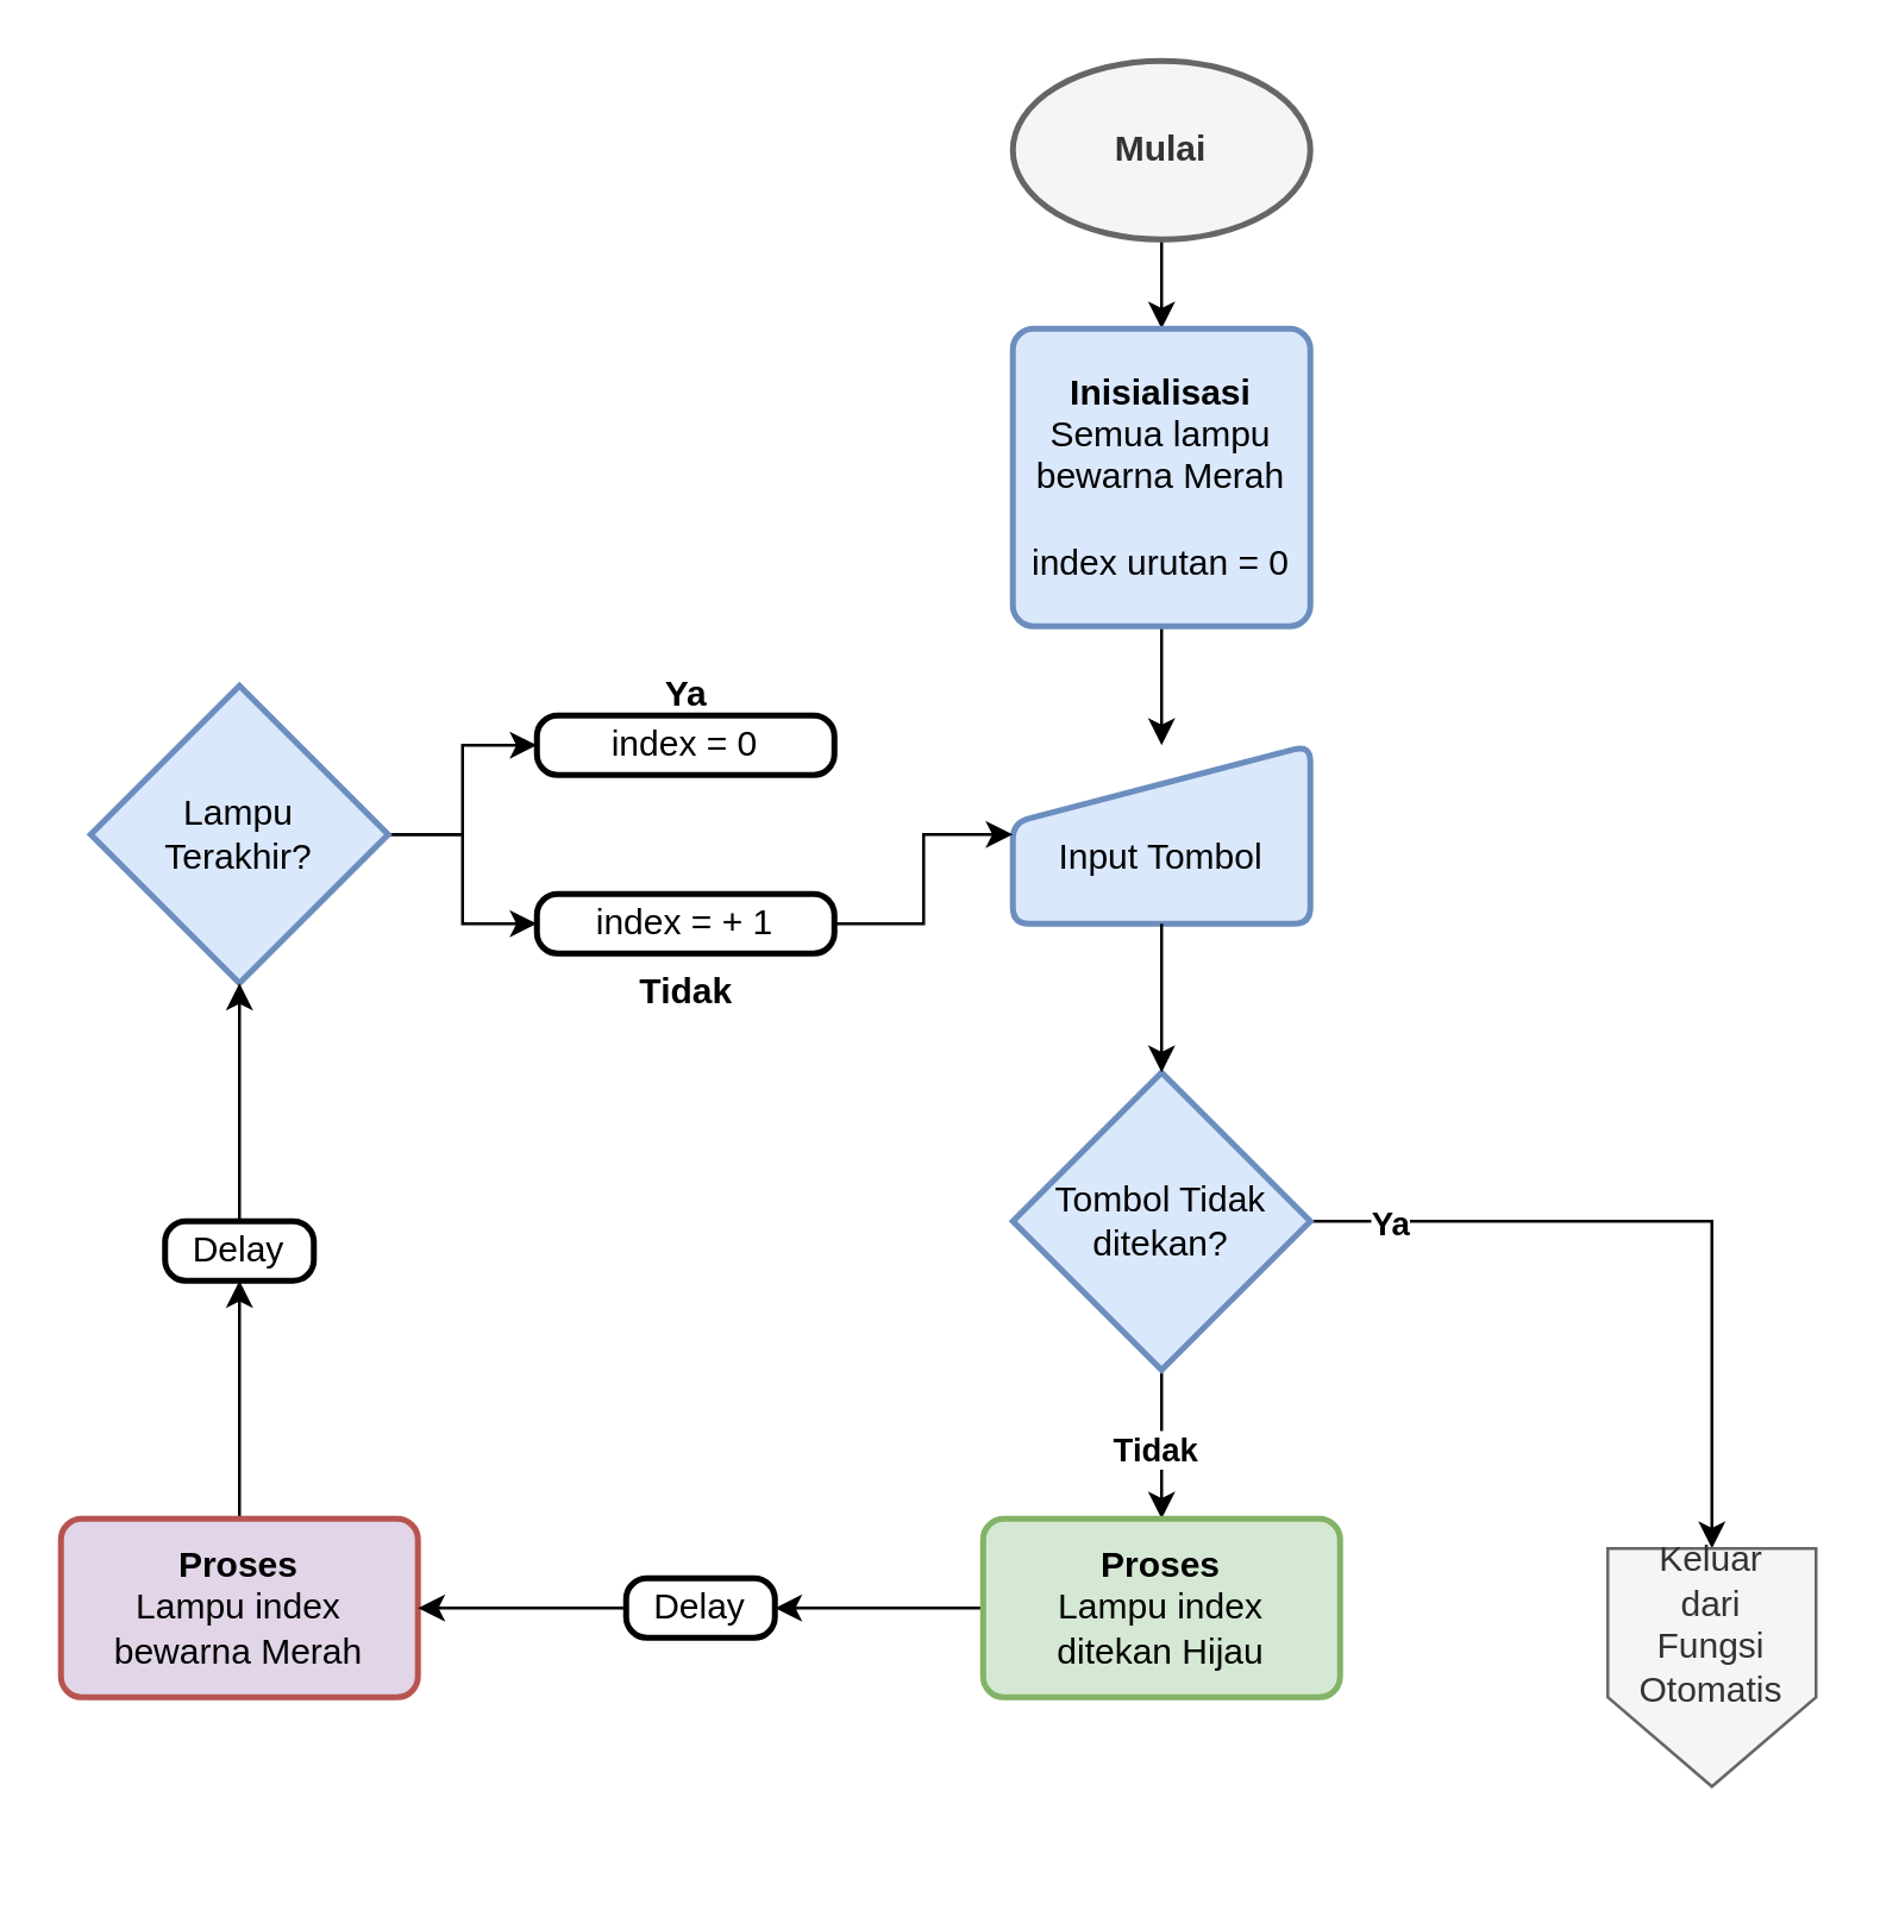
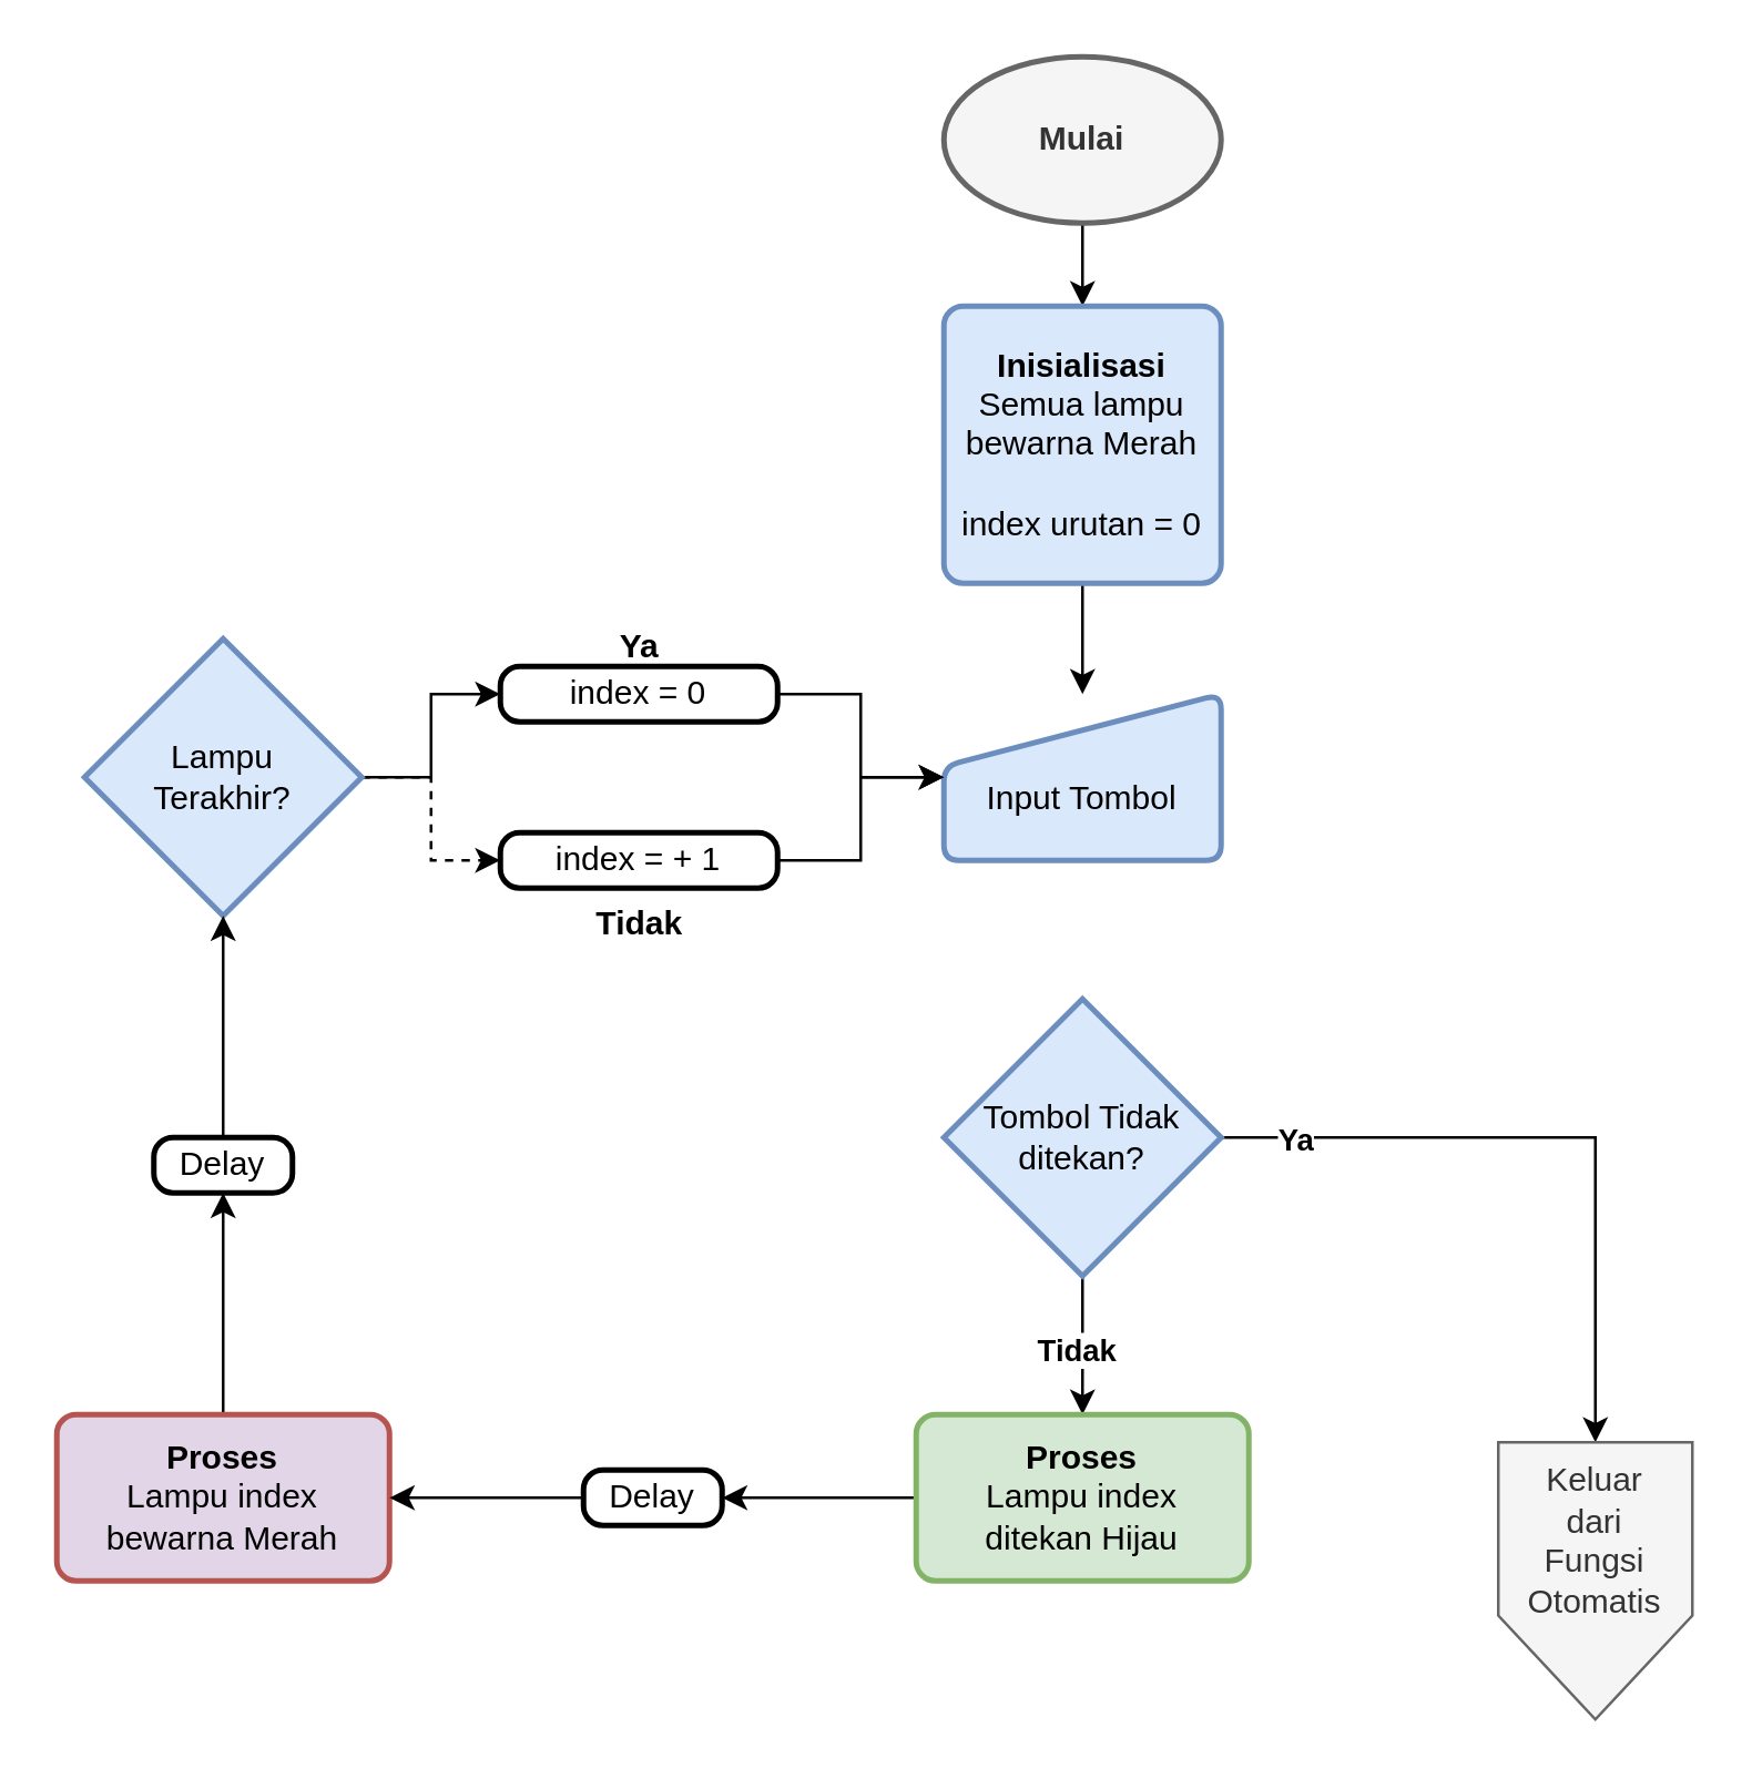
  <mxCell id="0" />
  <mxCell id="1" parent="0" />
  <mxCell id="2" value="" style="edgeStyle=orthogonalEdgeStyle;rounded=0;orthogonalLoop=1;jettySize=auto;html=1;" edge="1" parent="1" source="3" target="5"><mxGeometry relative="1" as="geometry" /></mxCell>
  <mxCell id="3" value="&lt;b&gt;Mulai&lt;/b&gt;" style="strokeWidth=2;html=1;shape=mxgraph.flowchart.start_1;whiteSpace=wrap;fillColor=#f5f5f5;fontColor=#333333;strokeColor=#666666;" vertex="1" parent="1"><mxGeometry x="340" y="20" width="100" height="60" as="geometry" /></mxCell>
  <mxCell id="4" style="edgeStyle=orthogonalEdgeStyle;rounded=0;orthogonalLoop=1;jettySize=auto;html=1;exitX=0.5;exitY=1;exitDx=0;exitDy=0;entryX=0.5;entryY=0;entryDx=0;entryDy=0;" edge="1" parent="1" source="5" target="17"><mxGeometry relative="1" as="geometry" /></mxCell>
  <mxCell id="5" value="&lt;b&gt;Inisialisasi&lt;/b&gt;&lt;br&gt;Semua lampu bewarna Merah&lt;br&gt;&lt;br&gt;index urutan = 0" style="rounded=1;whiteSpace=wrap;html=1;absoluteArcSize=1;arcSize=14;strokeWidth=2;fillColor=#dae8fc;strokeColor=#6c8ebf;" vertex="1" parent="1"><mxGeometry x="340" y="110" width="100" height="100" as="geometry" /></mxCell>
  <mxCell id="6" value="Delay" style="rounded=1;whiteSpace=wrap;html=1;absoluteArcSize=1;arcSize=14;strokeWidth=2;" vertex="1" parent="1"><mxGeometry x="55" y="410" width="50" height="20" as="geometry" /></mxCell>
  <mxCell id="7" style="edgeStyle=orthogonalEdgeStyle;rounded=0;orthogonalLoop=1;jettySize=auto;html=1;exitX=0.5;exitY=0;exitDx=0;exitDy=0;entryX=0.5;entryY=1;entryDx=0;entryDy=0;" edge="1" parent="1" source="8" target="6"><mxGeometry relative="1" as="geometry" /></mxCell>
  <mxCell id="8" value="&lt;b&gt;Proses&lt;/b&gt;&lt;br&gt;Lampu index&lt;br&gt; bewarna Merah" style="rounded=1;whiteSpace=wrap;html=1;absoluteArcSize=1;arcSize=14;strokeWidth=2;fillColor=#e1d5e7;strokeColor=#b85450;" vertex="1" parent="1"><mxGeometry x="20" y="510" width="120" height="60" as="geometry" /></mxCell>
  <mxCell id="9" style="edgeStyle=orthogonalEdgeStyle;rounded=0;orthogonalLoop=1;jettySize=auto;html=1;exitX=0.5;exitY=1;exitDx=0;exitDy=0;exitPerimeter=0;entryX=0.5;entryY=0;entryDx=0;entryDy=0;" edge="1" parent="1" source="13" target="16"><mxGeometry relative="1" as="geometry" /></mxCell>
  <mxCell id="10" value="&lt;b&gt;Tidak&lt;/b&gt;" style="edgeLabel;html=1;align=center;verticalAlign=middle;resizable=0;points=[];" vertex="1" connectable="0" parent="9"><mxGeometry x="0.04" y="-3" relative="1" as="geometry"><mxPoint as="offset" /></mxGeometry></mxCell>
  <mxCell id="11" style="edgeStyle=orthogonalEdgeStyle;rounded=0;orthogonalLoop=1;jettySize=auto;html=1;exitX=1;exitY=0.5;exitDx=0;exitDy=0;exitPerimeter=0;entryX=0.5;entryY=0;entryDx=0;entryDy=0;" edge="1" parent="1" source="13" target="14"><mxGeometry relative="1" as="geometry" /></mxCell>
  <mxCell id="12" value="&lt;b&gt;Ya&lt;/b&gt;" style="edgeLabel;html=1;align=center;verticalAlign=middle;resizable=0;points=[];" vertex="1" connectable="0" parent="11"><mxGeometry x="-0.791" relative="1" as="geometry"><mxPoint as="offset" /></mxGeometry></mxCell>
  <mxCell id="13" value="Tombol Tidak ditekan?" style="strokeWidth=2;html=1;shape=mxgraph.flowchart.decision;whiteSpace=wrap;fillColor=#dae8fc;strokeColor=#6c8ebf;" vertex="1" parent="1"><mxGeometry x="340" y="360" width="100" height="100" as="geometry" /></mxCell>
- <mxCell id="14" value="Keluar&lt;br&gt;dari&lt;br&gt;Fungsi Otomatis&lt;br&gt;&lt;div&gt;&lt;br&gt;&lt;/div&gt;&lt;div&gt;&lt;br&gt;&lt;/div&gt;" style="shape=offPageConnector;whiteSpace=wrap;html=1;fillColor=#f5f5f5;strokeColor=#666666;fontColor=#333333;" vertex="1" parent="1"><mxGeometry x="540" y="520" width="70" height="80" as="geometry" /></mxCell>
+ <mxCell id="14" value="Keluar&lt;br&gt;dari&lt;br&gt;Fungsi Otomatis&lt;br&gt;&lt;div&gt;&lt;br&gt;&lt;/div&gt;&lt;div&gt;&lt;br&gt;&lt;/div&gt;" style="shape=offPageConnector;whiteSpace=wrap;html=1;fillColor=#f5f5f5;strokeColor=#666666;fontColor=#333333;" vertex="1" parent="1"><mxGeometry x="540" y="520" width="70" height="100" as="geometry" /></mxCell>
  <mxCell id="15" style="edgeStyle=orthogonalEdgeStyle;rounded=0;orthogonalLoop=1;jettySize=auto;html=1;exitX=0;exitY=0.5;exitDx=0;exitDy=0;entryX=1;entryY=0.5;entryDx=0;entryDy=0;" edge="1" parent="1" source="16" target="19"><mxGeometry relative="1" as="geometry" /></mxCell>
  <mxCell id="16" value="&lt;b&gt;Proses&lt;/b&gt;&lt;br&gt;Lampu index&lt;br&gt; ditekan Hijau" style="rounded=1;whiteSpace=wrap;html=1;absoluteArcSize=1;arcSize=14;strokeWidth=2;fillColor=#d5e8d4;strokeColor=#82b366;" vertex="1" parent="1"><mxGeometry x="330" y="510" width="120" height="60" as="geometry" /></mxCell>
  <mxCell id="17" value="&lt;br&gt;Input Tombol" style="html=1;strokeWidth=2;shape=manualInput;whiteSpace=wrap;rounded=1;size=26;arcSize=11;fillColor=#dae8fc;strokeColor=#6c8ebf;" vertex="1" parent="1"><mxGeometry x="340" y="250" width="100" height="60" as="geometry" /></mxCell>
  <mxCell id="18" style="edgeStyle=orthogonalEdgeStyle;rounded=0;orthogonalLoop=1;jettySize=auto;html=1;exitX=0;exitY=0.5;exitDx=0;exitDy=0;entryX=1;entryY=0.5;entryDx=0;entryDy=0;" edge="1" parent="1" source="19" target="8"><mxGeometry relative="1" as="geometry" /></mxCell>
  <mxCell id="19" value="Delay" style="rounded=1;whiteSpace=wrap;html=1;absoluteArcSize=1;arcSize=14;strokeWidth=2;" vertex="1" parent="1"><mxGeometry x="210" y="530" width="50" height="20" as="geometry" /></mxCell>
- <mxCell id="20" style="edgeStyle=orthogonalEdgeStyle;rounded=0;orthogonalLoop=1;jettySize=auto;html=1;exitX=1;exitY=0.5;exitDx=0;exitDy=0;exitPerimeter=0;entryX=0;entryY=0.5;entryDx=0;entryDy=0;" edge="1" parent="1" source="22" target="26"><mxGeometry relative="1" as="geometry" /></mxCell>
+ <mxCell id="20" style="edgeStyle=orthogonalEdgeStyle;rounded=0;orthogonalLoop=1;jettySize=auto;html=1;exitX=1;exitY=0.5;exitDx=0;exitDy=0;exitPerimeter=0;entryX=0;entryY=0.5;entryDx=0;entryDy=0;dashed=1;" edge="1" parent="1" source="22" target="26"><mxGeometry relative="1" as="geometry" /></mxCell>
  <mxCell id="21" style="edgeStyle=orthogonalEdgeStyle;rounded=0;orthogonalLoop=1;jettySize=auto;html=1;exitX=1;exitY=0.5;exitDx=0;exitDy=0;exitPerimeter=0;entryX=0;entryY=0.5;entryDx=0;entryDy=0;" edge="1" parent="1" source="22" target="24"><mxGeometry relative="1" as="geometry" /></mxCell>
  <mxCell id="22" value="Lampu&lt;br&gt;Terakhir?" style="strokeWidth=2;html=1;shape=mxgraph.flowchart.decision;whiteSpace=wrap;fillColor=#dae8fc;strokeColor=#6c8ebf;" vertex="1" parent="1"><mxGeometry x="30" y="230" width="100" height="100" as="geometry" /></mxCell>
+ <mxCell id="23" style="edgeStyle=orthogonalEdgeStyle;rounded=0;orthogonalLoop=1;jettySize=auto;html=1;exitX=1;exitY=0.5;exitDx=0;exitDy=0;entryX=0;entryY=0.5;entryDx=0;entryDy=0;" edge="1" parent="1" source="24" target="17"><mxGeometry relative="1" as="geometry" /></mxCell>
  <mxCell id="24" value="index = 0" style="rounded=1;whiteSpace=wrap;html=1;absoluteArcSize=1;arcSize=14;strokeWidth=2;" vertex="1" parent="1"><mxGeometry x="180" y="240" width="100" height="20" as="geometry" /></mxCell>
  <mxCell id="25" style="edgeStyle=orthogonalEdgeStyle;rounded=0;orthogonalLoop=1;jettySize=auto;html=1;exitX=1;exitY=0.5;exitDx=0;exitDy=0;entryX=0;entryY=0.5;entryDx=0;entryDy=0;" edge="1" parent="1" source="26" target="17"><mxGeometry relative="1" as="geometry" /></mxCell>
  <mxCell id="26" value="index = + 1" style="rounded=1;whiteSpace=wrap;html=1;absoluteArcSize=1;arcSize=14;strokeWidth=2;" vertex="1" parent="1"><mxGeometry x="180" y="300" width="100" height="20" as="geometry" /></mxCell>
- <mxCell id="27" style="edgeStyle=orthogonalEdgeStyle;rounded=0;orthogonalLoop=1;jettySize=auto;html=1;exitX=0.5;exitY=1;exitDx=0;exitDy=0;entryX=0.5;entryY=0;entryDx=0;entryDy=0;entryPerimeter=0;" edge="1" parent="1" source="17" target="13"><mxGeometry relative="1" as="geometry" /></mxCell>
  <mxCell id="28" style="edgeStyle=orthogonalEdgeStyle;rounded=0;orthogonalLoop=1;jettySize=auto;html=1;exitX=0.5;exitY=0;exitDx=0;exitDy=0;entryX=0.5;entryY=1;entryDx=0;entryDy=0;entryPerimeter=0;" edge="1" parent="1" source="6" target="22"><mxGeometry relative="1" as="geometry" /></mxCell>
  <mxCell id="29" value="&lt;b&gt;Ya&lt;/b&gt;" style="text;html=1;align=center;verticalAlign=middle;resizable=0;points=[];autosize=1;strokeColor=none;fillColor=none;" vertex="1" parent="1"><mxGeometry x="210" y="218" width="40" height="30" as="geometry" /></mxCell>
  <mxCell id="30" value="&lt;b&gt;Tidak&lt;/b&gt;" style="text;html=1;align=center;verticalAlign=middle;resizable=0;points=[];autosize=1;strokeColor=none;fillColor=none;" vertex="1" parent="1"><mxGeometry x="205" y="318" width="50" height="30" as="geometry" /></mxCell>
